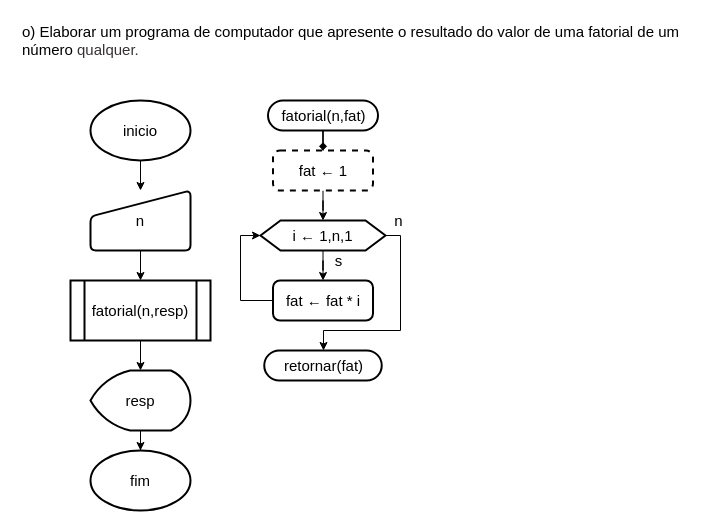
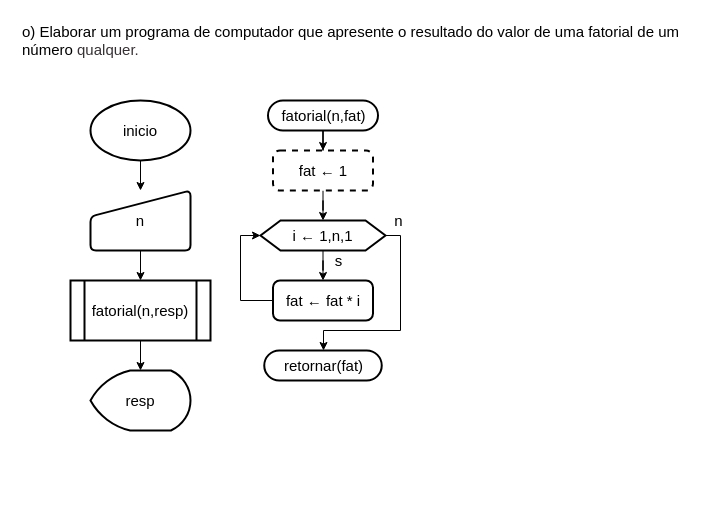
  <mxCell id="0" />
  <mxCell id="1" parent="0" />
  <mxCell id="2" value="&lt;span class=&quot;fontstyle0&quot; style=&quot;font-size: 15px;&quot;&gt;o) Elaborar um programa de computador que apresente o resultado do valor de uma fatorial de um&lt;br style=&quot;font-size: 15px;&quot;&gt;número &lt;/span&gt;&lt;span style=&quot;color: rgb(54, 49, 52); font-size: 15px;&quot; class=&quot;fontstyle0&quot;&gt;qualquer.&lt;/span&gt; &lt;br style=&quot;font-size: 15px;&quot;&gt;" style="text;html=1;align=left;verticalAlign=middle;resizable=0;points=[];autosize=1;strokeColor=none;fillColor=none;fontSize=15;" parent="1" vertex="1"><mxGeometry width="670" height="40" as="geometry" x="20" y="20" /></mxCell>
- <mxCell id="3" value="fim" style="strokeWidth=2;html=1;shape=mxgraph.flowchart.start_1;whiteSpace=wrap;fontSize=15;" parent="1" vertex="1"><mxGeometry x="90" y="450" width="100" height="60" as="geometry" /></mxCell>
  <mxCell id="4" value="" style="edgeStyle=orthogonalEdgeStyle;rounded=0;orthogonalLoop=1;jettySize=auto;html=1;fontSize=15;" parent="1" source="5" target="7" edge="1"><mxGeometry relative="1" as="geometry" /></mxCell>
  <mxCell id="5" value="inicio" style="strokeWidth=2;html=1;shape=mxgraph.flowchart.start_1;whiteSpace=wrap;fontSize=15;" parent="1" vertex="1"><mxGeometry x="90" y="100" width="100" height="60" as="geometry" /></mxCell>
  <mxCell id="6" value="" style="edgeStyle=orthogonalEdgeStyle;rounded=0;orthogonalLoop=1;jettySize=auto;html=1;fontSize=15;" parent="1" source="7" target="9" edge="1"><mxGeometry relative="1" as="geometry" /></mxCell>
  <mxCell id="7" value="n" style="html=1;strokeWidth=2;shape=manualInput;whiteSpace=wrap;rounded=1;size=26;arcSize=11;fontSize=15;" parent="1" vertex="1"><mxGeometry x="90" y="190" width="100" height="60" as="geometry" /></mxCell>
  <mxCell id="8" value="" style="edgeStyle=orthogonalEdgeStyle;rounded=0;orthogonalLoop=1;jettySize=auto;html=1;" edge="1" parent="1" source="9" target="22"><mxGeometry relative="1" as="geometry" /></mxCell>
  <mxCell id="9" value="fatorial(n,resp)" style="shape=process;whiteSpace=wrap;html=1;backgroundOutline=1;fontSize=15;strokeWidth=2;rounded=1;arcSize=0;" parent="1" vertex="1"><mxGeometry x="70" y="280" width="140" height="60" as="geometry" /></mxCell>
  <mxCell id="10" style="edgeStyle=orthogonalEdgeStyle;rounded=0;orthogonalLoop=1;jettySize=auto;html=1;exitX=0;exitY=0.5;exitDx=0;exitDy=0;entryX=0;entryY=0.5;entryDx=0;entryDy=0;fontSize=15;" parent="1" source="11" target="19" edge="1"><mxGeometry relative="1" as="geometry" /></mxCell>
  <mxCell id="11" value="fat ← fat * i" style="rounded=1;whiteSpace=wrap;html=1;absoluteArcSize=1;arcSize=14;strokeWidth=2;fontSize=15;" parent="1" vertex="1"><mxGeometry x="272.5" y="280" width="100" height="40" as="geometry" /></mxCell>
  <mxCell id="12" value="" style="edgeStyle=orthogonalEdgeStyle;rounded=0;orthogonalLoop=1;jettySize=auto;html=1;fontSize=15;" parent="1" source="13" target="19" edge="1"><mxGeometry relative="1" as="geometry" /></mxCell>
  <mxCell id="13" value="fat ← 1" style="rounded=1;whiteSpace=wrap;html=1;absoluteArcSize=1;arcSize=14;strokeWidth=2;fontSize=15;dashed=1;" parent="1" vertex="1"><mxGeometry x="272.5" y="150" width="100" height="40" as="geometry" /></mxCell>
- <mxCell id="14" value="" style="edgeStyle=orthogonalEdgeStyle;rounded=0;orthogonalLoop=1;jettySize=auto;html=1;fontSize=15;endArrow=diamond;" parent="1" source="15" target="13" edge="1"><mxGeometry relative="1" as="geometry" /></mxCell>
+ <mxCell id="14" value="" style="edgeStyle=orthogonalEdgeStyle;rounded=0;orthogonalLoop=1;jettySize=auto;html=1;fontSize=15;" parent="1" source="15" target="13" edge="1"><mxGeometry relative="1" as="geometry" /></mxCell>
  <mxCell id="15" value="&lt;span style=&quot;&quot;&gt;fatorial(n,fat)&lt;/span&gt;" style="html=1;dashed=0;whitespace=wrap;shape=mxgraph.dfd.start;fontSize=15;strokeWidth=2;" parent="1" vertex="1"><mxGeometry x="267.5" y="100" width="110" height="30" as="geometry" /></mxCell>
  <mxCell id="16" value="retornar(fat)" style="html=1;dashed=0;whitespace=wrap;shape=mxgraph.dfd.start;fontSize=15;strokeWidth=2;" parent="1" vertex="1"><mxGeometry x="263.75" y="350" width="117.5" height="30" as="geometry" /></mxCell>
  <mxCell id="17" value="" style="edgeStyle=orthogonalEdgeStyle;rounded=0;orthogonalLoop=1;jettySize=auto;html=1;fontSize=15;" parent="1" source="19" target="11" edge="1"><mxGeometry relative="1" as="geometry" /></mxCell>
  <mxCell id="18" style="edgeStyle=orthogonalEdgeStyle;rounded=0;orthogonalLoop=1;jettySize=auto;html=1;exitX=1;exitY=0.5;exitDx=0;exitDy=0;" edge="1" parent="1" source="19" target="16"><mxGeometry relative="1" as="geometry"><Array as="points"><mxPoint x="400" y="235" /><mxPoint x="400" y="330" /><mxPoint x="323" y="330" /></Array></mxGeometry></mxCell>
  <mxCell id="19" value="i ← 1,n,1" style="shape=hexagon;perimeter=hexagonPerimeter2;whiteSpace=wrap;html=1;fixedSize=1;fontSize=15;rounded=1;arcSize=0;strokeWidth=2;" parent="1" vertex="1"><mxGeometry x="260" y="220" width="125" height="30" as="geometry" /></mxCell>
  <mxCell id="20" value="s" style="text;html=1;align=center;verticalAlign=middle;resizable=0;points=[];autosize=1;strokeColor=none;fillColor=none;fontSize=15;" parent="1" vertex="1"><mxGeometry x="327.5" y="250" width="20" height="20" as="geometry" /></mxCell>
- <mxCell id="21" value="" style="edgeStyle=orthogonalEdgeStyle;rounded=0;orthogonalLoop=1;jettySize=auto;html=1;" edge="1" parent="1" source="22" target="3"><mxGeometry relative="1" as="geometry" /></mxCell>
  <mxCell id="22" value="resp" style="strokeWidth=2;html=1;shape=mxgraph.flowchart.display;whiteSpace=wrap;fontSize=15;" parent="1" vertex="1"><mxGeometry x="90" y="370" width="100" height="60" as="geometry" /></mxCell>
  <mxCell id="23" value="n" style="text;html=1;align=center;verticalAlign=middle;resizable=0;points=[];autosize=1;strokeColor=none;fillColor=none;fontSize=15;" parent="1" vertex="1"><mxGeometry x="387.5" y="210" width="20" height="20" as="geometry" /></mxCell>
